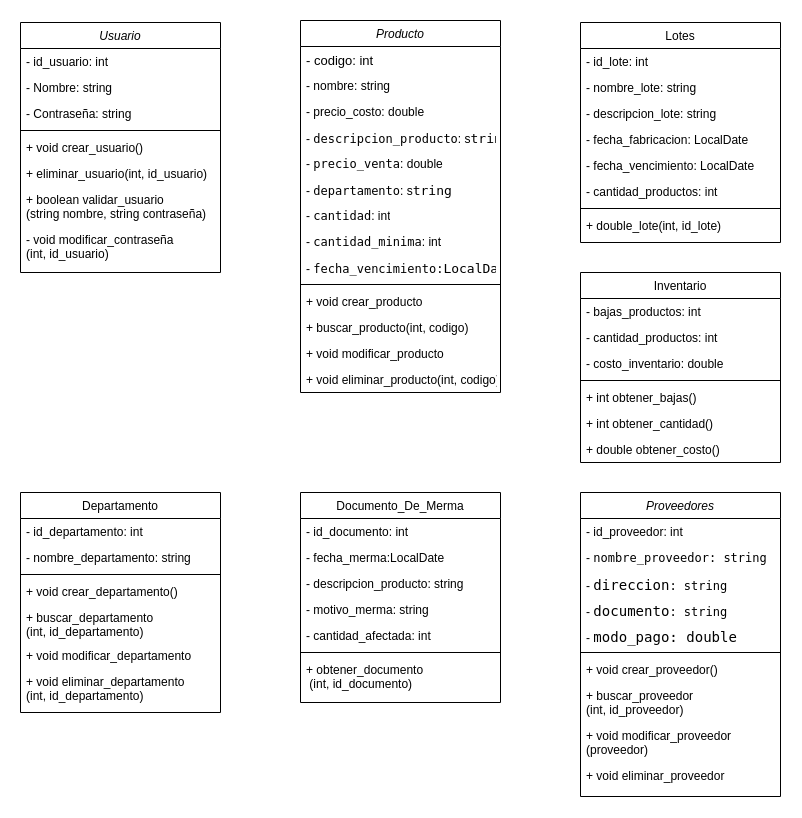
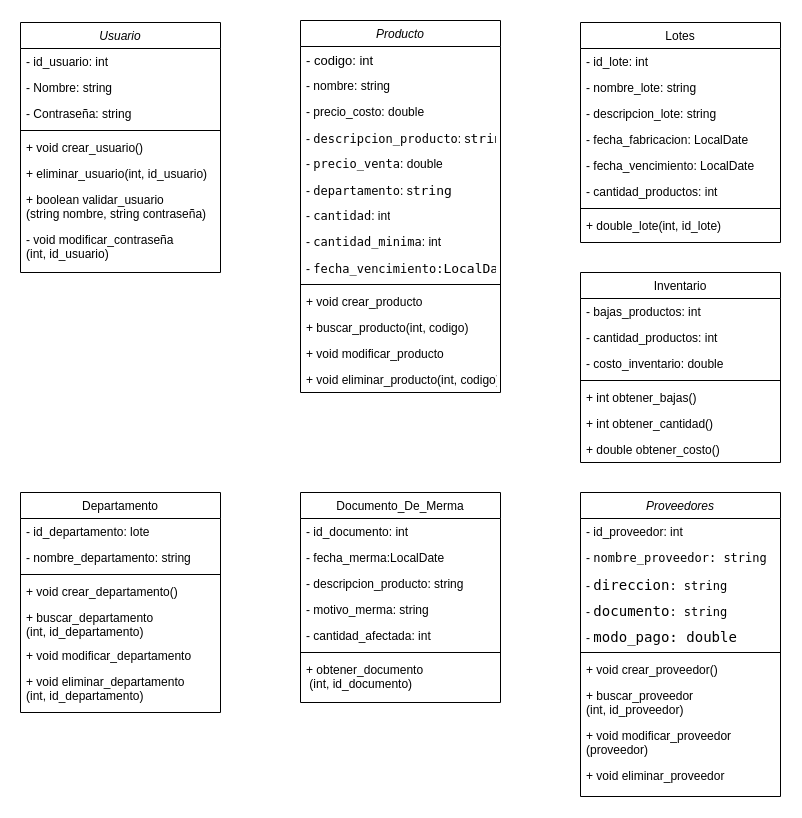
  <mxCell id="0" />
  <mxCell id="1" parent="0" />
  <mxCell id="2" value="Usuario" style="swimlane;fontStyle=2;align=center;verticalAlign=top;childLayout=stackLayout;horizontal=1;startSize=26;horizontalStack=0;resizeParent=1;resizeLast=0;collapsible=1;marginBottom=0;rounded=0;shadow=0;strokeWidth=1;" parent="1" vertex="1"><mxGeometry x="20" y="22" width="200" height="250" as="geometry"><mxRectangle x="230" y="140" width="160" height="26" as="alternateBounds" /></mxGeometry></mxCell>
  <mxCell id="3" value="- id_usuario: int" style="text;align=left;verticalAlign=top;spacingLeft=4;spacingRight=4;overflow=hidden;rotatable=0;points=[[0,0.5],[1,0.5]];portConstraint=eastwest;" parent="2" vertex="1"><mxGeometry y="26" width="200" height="26" as="geometry" /></mxCell>
  <mxCell id="4" value="- Nombre: string" style="text;align=left;verticalAlign=top;spacingLeft=4;spacingRight=4;overflow=hidden;rotatable=0;points=[[0,0.5],[1,0.5]];portConstraint=eastwest;rounded=0;shadow=0;html=0;" parent="2" vertex="1"><mxGeometry y="52" width="200" height="26" as="geometry" /></mxCell>
  <mxCell id="5" value="- Contraseña: string" style="text;align=left;verticalAlign=top;spacingLeft=4;spacingRight=4;overflow=hidden;rotatable=0;points=[[0,0.5],[1,0.5]];portConstraint=eastwest;rounded=0;shadow=0;html=0;" parent="2" vertex="1"><mxGeometry y="78" width="200" height="26" as="geometry" /></mxCell>
  <mxCell id="6" value="" style="line;html=1;strokeWidth=1;align=left;verticalAlign=middle;spacingTop=-1;spacingLeft=3;spacingRight=3;rotatable=0;labelPosition=right;points=[];portConstraint=eastwest;" parent="2" vertex="1"><mxGeometry y="104" width="200" height="8" as="geometry" /></mxCell>
  <mxCell id="7" value="+ void crear_usuario()" style="text;align=left;verticalAlign=top;spacingLeft=4;spacingRight=4;overflow=hidden;rotatable=0;points=[[0,0.5],[1,0.5]];portConstraint=eastwest;" parent="2" vertex="1"><mxGeometry y="112" width="200" height="26" as="geometry" /></mxCell>
  <mxCell id="8" value="+ eliminar_usuario(int, id_usuario)" style="text;align=left;verticalAlign=top;spacingLeft=4;spacingRight=4;overflow=hidden;rotatable=0;points=[[0,0.5],[1,0.5]];portConstraint=eastwest;" parent="2" vertex="1"><mxGeometry y="138" width="200" height="26" as="geometry" /></mxCell>
  <mxCell id="9" value="+ boolean validar_usuario &#10;(string nombre, string contraseña)" style="text;align=left;verticalAlign=top;spacingLeft=4;spacingRight=4;overflow=hidden;rotatable=0;points=[[0,0.5],[1,0.5]];portConstraint=eastwest;" parent="2" vertex="1"><mxGeometry y="164" width="200" height="40" as="geometry" /></mxCell>
  <mxCell id="10" value="- void modificar_contraseña&#10;(int, id_usuario)" style="text;align=left;verticalAlign=top;spacingLeft=4;spacingRight=4;overflow=hidden;rotatable=0;points=[[0,0.5],[1,0.5]];portConstraint=eastwest;" parent="2" vertex="1"><mxGeometry y="204" width="200" height="30" as="geometry" /></mxCell>
  <mxCell id="11" value="Documento_De_Merma" style="swimlane;fontStyle=0;align=center;verticalAlign=top;childLayout=stackLayout;horizontal=1;startSize=26;horizontalStack=0;resizeParent=1;resizeLast=0;collapsible=1;marginBottom=0;rounded=0;shadow=0;strokeWidth=1;" parent="1" vertex="1"><mxGeometry x="300" y="492" width="200" height="210" as="geometry"><mxRectangle x="130" y="380" width="160" height="26" as="alternateBounds" /></mxGeometry></mxCell>
  <mxCell id="12" value="- id_documento: int" style="text;align=left;verticalAlign=top;spacingLeft=4;spacingRight=4;overflow=hidden;rotatable=0;points=[[0,0.5],[1,0.5]];portConstraint=eastwest;" parent="11" vertex="1"><mxGeometry y="26" width="200" height="26" as="geometry" /></mxCell>
  <mxCell id="13" value="- fecha_merma:LocalDate" style="text;align=left;verticalAlign=top;spacingLeft=4;spacingRight=4;overflow=hidden;rotatable=0;points=[[0,0.5],[1,0.5]];portConstraint=eastwest;" parent="11" vertex="1"><mxGeometry y="52" width="200" height="26" as="geometry" /></mxCell>
  <mxCell id="14" value="- descripcion_producto: string" style="text;align=left;verticalAlign=top;spacingLeft=4;spacingRight=4;overflow=hidden;rotatable=0;points=[[0,0.5],[1,0.5]];portConstraint=eastwest;" parent="11" vertex="1"><mxGeometry y="78" width="200" height="26" as="geometry" /></mxCell>
  <mxCell id="15" value="- motivo_merma: string" style="text;align=left;verticalAlign=top;spacingLeft=4;spacingRight=4;overflow=hidden;rotatable=0;points=[[0,0.5],[1,0.5]];portConstraint=eastwest;" parent="11" vertex="1"><mxGeometry y="104" width="200" height="26" as="geometry" /></mxCell>
  <mxCell id="16" value="- cantidad_afectada: int" style="text;align=left;verticalAlign=top;spacingLeft=4;spacingRight=4;overflow=hidden;rotatable=0;points=[[0,0.5],[1,0.5]];portConstraint=eastwest;" parent="11" vertex="1"><mxGeometry y="130" width="200" height="26" as="geometry" /></mxCell>
  <mxCell id="17" value="" style="line;html=1;strokeWidth=1;align=left;verticalAlign=middle;spacingTop=-1;spacingLeft=3;spacingRight=3;rotatable=0;labelPosition=right;points=[];portConstraint=eastwest;" parent="11" vertex="1"><mxGeometry y="156" width="200" height="8" as="geometry" /></mxCell>
  <mxCell id="18" value="+ obtener_documento &#10; (int, id_documento)" style="text;align=left;verticalAlign=top;spacingLeft=4;spacingRight=4;overflow=hidden;rotatable=0;points=[[0,0.5],[1,0.5]];portConstraint=eastwest;fontStyle=0" parent="11" vertex="1"><mxGeometry y="164" width="200" height="46" as="geometry" /></mxCell>
  <mxCell id="19" value="Inventario" style="swimlane;fontStyle=0;align=center;verticalAlign=top;childLayout=stackLayout;horizontal=1;startSize=26;horizontalStack=0;resizeParent=1;resizeLast=0;collapsible=1;marginBottom=0;rounded=0;shadow=0;strokeWidth=1;" parent="1" vertex="1"><mxGeometry x="580" y="272" width="200" height="190" as="geometry"><mxRectangle x="130" y="380" width="160" height="26" as="alternateBounds" /></mxGeometry></mxCell>
  <mxCell id="20" value="- bajas_productos: int" style="text;align=left;verticalAlign=top;spacingLeft=4;spacingRight=4;overflow=hidden;rotatable=0;points=[[0,0.5],[1,0.5]];portConstraint=eastwest;" parent="19" vertex="1"><mxGeometry y="26" width="200" height="26" as="geometry" /></mxCell>
  <mxCell id="21" value="- cantidad_productos: int" style="text;align=left;verticalAlign=top;spacingLeft=4;spacingRight=4;overflow=hidden;rotatable=0;points=[[0,0.5],[1,0.5]];portConstraint=eastwest;" parent="19" vertex="1"><mxGeometry y="52" width="200" height="26" as="geometry" /></mxCell>
  <mxCell id="22" value="- costo_inventario: double" style="text;align=left;verticalAlign=top;spacingLeft=4;spacingRight=4;overflow=hidden;rotatable=0;points=[[0,0.5],[1,0.5]];portConstraint=eastwest;" parent="19" vertex="1"><mxGeometry y="78" width="200" height="26" as="geometry" /></mxCell>
  <mxCell id="23" value="" style="line;html=1;strokeWidth=1;align=left;verticalAlign=middle;spacingTop=-1;spacingLeft=3;spacingRight=3;rotatable=0;labelPosition=right;points=[];portConstraint=eastwest;" parent="19" vertex="1"><mxGeometry y="104" width="200" height="8" as="geometry" /></mxCell>
  <mxCell id="24" value="+ int obtener_bajas()" style="text;align=left;verticalAlign=top;spacingLeft=4;spacingRight=4;overflow=hidden;rotatable=0;points=[[0,0.5],[1,0.5]];portConstraint=eastwest;fontStyle=0" parent="19" vertex="1"><mxGeometry y="112" width="200" height="26" as="geometry" /></mxCell>
  <mxCell id="25" value="+ int obtener_cantidad()" style="text;align=left;verticalAlign=top;spacingLeft=4;spacingRight=4;overflow=hidden;rotatable=0;points=[[0,0.5],[1,0.5]];portConstraint=eastwest;" parent="19" vertex="1"><mxGeometry y="138" width="200" height="26" as="geometry" /></mxCell>
  <mxCell id="26" value="+ double obtener_costo()" style="text;align=left;verticalAlign=top;spacingLeft=4;spacingRight=4;overflow=hidden;rotatable=0;points=[[0,0.5],[1,0.5]];portConstraint=eastwest;" parent="19" vertex="1"><mxGeometry y="164" width="200" height="26" as="geometry" /></mxCell>
  <mxCell id="27" value="Proveedores" style="swimlane;fontStyle=2;align=center;verticalAlign=top;childLayout=stackLayout;horizontal=1;startSize=26;horizontalStack=0;resizeParent=1;resizeLast=0;collapsible=1;marginBottom=0;rounded=0;shadow=0;strokeWidth=1;" parent="1" vertex="1"><mxGeometry x="580" y="492" width="200" height="304" as="geometry"><mxRectangle x="230" y="140" width="160" height="26" as="alternateBounds" /></mxGeometry></mxCell>
  <mxCell id="28" value="- id_proveedor: int" style="text;align=left;verticalAlign=top;spacingLeft=4;spacingRight=4;overflow=hidden;rotatable=0;points=[[0,0.5],[1,0.5]];portConstraint=eastwest;" parent="27" vertex="1"><mxGeometry y="26" width="200" height="26" as="geometry" /></mxCell>
  <mxCell id="29" value="&lt;font style=&quot;font-size: 12px;&quot;&gt;&lt;span style=&quot;text-wrap-mode: nowrap;&quot;&gt;-&amp;nbsp;&lt;/span&gt;&lt;span style=&quot;font-family: monospace; text-align: center;&quot;&gt;nombre_proveedor: string&lt;/span&gt;&lt;/font&gt;" style="text;strokeColor=none;fillColor=none;align=left;verticalAlign=top;spacingLeft=4;spacingRight=4;overflow=hidden;rotatable=0;points=[[0,0.5],[1,0.5]];portConstraint=eastwest;whiteSpace=wrap;html=1;" parent="27" vertex="1"><mxGeometry y="52" width="200" height="26" as="geometry" /></mxCell>
  <mxCell id="30" value="&lt;span style=&quot;text-wrap-mode: nowrap;&quot;&gt;-&amp;nbsp;&lt;/span&gt;&lt;span style=&quot;font-family: monospace; font-size: 14.04px; text-align: center;&quot;&gt;direccion&lt;/span&gt;&lt;span style=&quot;font-family: monospace; text-align: center;&quot;&gt;: string&lt;/span&gt;" style="text;strokeColor=none;fillColor=none;align=left;verticalAlign=top;spacingLeft=4;spacingRight=4;overflow=hidden;rotatable=0;points=[[0,0.5],[1,0.5]];portConstraint=eastwest;whiteSpace=wrap;html=1;" parent="27" vertex="1"><mxGeometry y="78" width="200" height="26" as="geometry" /></mxCell>
  <mxCell id="31" value="&lt;span style=&quot;text-wrap-mode: nowrap;&quot;&gt;-&amp;nbsp;&lt;/span&gt;&lt;span style=&quot;font-family: monospace; font-size: 14.04px; text-align: center;&quot;&gt;documento&lt;/span&gt;&lt;span style=&quot;font-family: monospace; text-align: center;&quot;&gt;: string&lt;/span&gt;" style="text;strokeColor=none;fillColor=none;align=left;verticalAlign=top;spacingLeft=4;spacingRight=4;overflow=hidden;rotatable=0;points=[[0,0.5],[1,0.5]];portConstraint=eastwest;whiteSpace=wrap;html=1;" parent="27" vertex="1"><mxGeometry y="104" width="200" height="26" as="geometry" /></mxCell>
  <mxCell id="32" value="&lt;span style=&quot;text-wrap-mode: nowrap;&quot;&gt;-&amp;nbsp;&lt;/span&gt;&lt;span style=&quot;font-family: monospace; font-size: 14.04px; text-align: center;&quot;&gt;modo_pago: double&lt;/span&gt;" style="text;strokeColor=none;fillColor=none;align=left;verticalAlign=top;spacingLeft=4;spacingRight=4;overflow=hidden;rotatable=0;points=[[0,0.5],[1,0.5]];portConstraint=eastwest;whiteSpace=wrap;html=1;" parent="27" vertex="1"><mxGeometry y="130" width="200" height="26" as="geometry" /></mxCell>
  <mxCell id="33" value="" style="line;html=1;strokeWidth=1;align=left;verticalAlign=middle;spacingTop=-1;spacingLeft=3;spacingRight=3;rotatable=0;labelPosition=right;points=[];portConstraint=eastwest;" parent="27" vertex="1"><mxGeometry y="156" width="200" height="8" as="geometry" /></mxCell>
  <mxCell id="34" value="+ void crear_proveedor()" style="text;align=left;verticalAlign=top;spacingLeft=4;spacingRight=4;overflow=hidden;rotatable=0;points=[[0,0.5],[1,0.5]];portConstraint=eastwest;" parent="27" vertex="1"><mxGeometry y="164" width="200" height="26" as="geometry" /></mxCell>
  <mxCell id="35" value="+ buscar_proveedor&#10;(int, id_proveedor)" style="text;align=left;verticalAlign=top;spacingLeft=4;spacingRight=4;overflow=hidden;rotatable=0;points=[[0,0.5],[1,0.5]];portConstraint=eastwest;" parent="27" vertex="1"><mxGeometry y="190" width="200" height="40" as="geometry" /></mxCell>
  <mxCell id="36" value="+ void modificar_proveedor&#10;(proveedor)" style="text;align=left;verticalAlign=top;spacingLeft=4;spacingRight=4;overflow=hidden;rotatable=0;points=[[0,0.5],[1,0.5]];portConstraint=eastwest;" parent="27" vertex="1"><mxGeometry y="230" width="200" height="40" as="geometry" /></mxCell>
  <mxCell id="37" value="+ void eliminar_proveedor" style="text;align=left;verticalAlign=top;spacingLeft=4;spacingRight=4;overflow=hidden;rotatable=0;points=[[0,0.5],[1,0.5]];portConstraint=eastwest;" parent="27" vertex="1"><mxGeometry y="270" width="200" height="34" as="geometry" /></mxCell>
  <mxCell id="38" value="Producto" style="swimlane;fontStyle=2;align=center;verticalAlign=top;childLayout=stackLayout;horizontal=1;startSize=26;horizontalStack=0;resizeParent=1;resizeLast=0;collapsible=1;marginBottom=0;rounded=0;shadow=0;strokeWidth=1;" parent="1" vertex="1"><mxGeometry x="300" y="20" width="200" height="372" as="geometry"><mxRectangle x="230" y="140" width="160" height="26" as="alternateBounds" /></mxGeometry></mxCell>
  <mxCell id="39" value="- codigo: int" style="text;align=left;verticalAlign=top;spacingLeft=4;spacingRight=4;overflow=hidden;rotatable=0;points=[[0,0.5],[1,0.5]];portConstraint=eastwest;fontSize=13;" parent="38" vertex="1"><mxGeometry y="26" width="200" height="26" as="geometry" /></mxCell>
  <mxCell id="40" value="- nombre: string" style="text;align=left;verticalAlign=top;spacingLeft=4;spacingRight=4;overflow=hidden;rotatable=0;points=[[0,0.5],[1,0.5]];portConstraint=eastwest;rounded=0;shadow=0;html=0;" parent="38" vertex="1"><mxGeometry y="52" width="200" height="26" as="geometry" /></mxCell>
  <mxCell id="41" value="- precio_costo: double" style="text;align=left;verticalAlign=top;spacingLeft=4;spacingRight=4;overflow=hidden;rotatable=0;points=[[0,0.5],[1,0.5]];portConstraint=eastwest;rounded=0;shadow=0;html=0;" parent="38" vertex="1"><mxGeometry y="78" width="200" height="26" as="geometry" /></mxCell>
  <mxCell id="42" value="&lt;span style=&quot;text-wrap-mode: nowrap;&quot;&gt;-&amp;nbsp;&lt;/span&gt;&lt;span style=&quot;font-family: monospace; text-align: center;&quot;&gt;descripcion_producto&lt;/span&gt;&lt;span style=&quot;text-wrap-mode: nowrap;&quot;&gt;: s&lt;/span&gt;&lt;span style=&quot;padding: 0px; margin: 0px; font-family: monospace; font-size: medium; text-align: center;&quot;&gt;tring&lt;/span&gt;" style="text;strokeColor=none;fillColor=none;align=left;verticalAlign=top;spacingLeft=4;spacingRight=4;overflow=hidden;rotatable=0;points=[[0,0.5],[1,0.5]];portConstraint=eastwest;whiteSpace=wrap;html=1;" parent="38" vertex="1"><mxGeometry y="104" width="200" height="26" as="geometry" /></mxCell>
  <mxCell id="43" value="&lt;span style=&quot;text-wrap-mode: nowrap;&quot;&gt;-&amp;nbsp;&lt;/span&gt;&lt;span style=&quot;font-family: monospace; text-align: center;&quot;&gt;precio_venta&lt;/span&gt;&lt;span style=&quot;text-wrap-mode: nowrap;&quot;&gt;: double&lt;/span&gt;" style="text;strokeColor=none;fillColor=none;align=left;verticalAlign=top;spacingLeft=4;spacingRight=4;overflow=hidden;rotatable=0;points=[[0,0.5],[1,0.5]];portConstraint=eastwest;whiteSpace=wrap;html=1;" parent="38" vertex="1"><mxGeometry y="130" width="200" height="26" as="geometry" /></mxCell>
  <mxCell id="44" value="&lt;span style=&quot;text-wrap-mode: nowrap;&quot;&gt;-&amp;nbsp;&lt;/span&gt;&lt;span style=&quot;font-family: monospace; text-align: center;&quot;&gt;departamento&lt;/span&gt;&lt;span style=&quot;text-wrap-mode: nowrap;&quot;&gt;: s&lt;/span&gt;&lt;span style=&quot;padding: 0px; margin: 0px; font-family: monospace; font-size: medium; text-align: center;&quot;&gt;tring&lt;/span&gt;" style="text;strokeColor=none;fillColor=none;align=left;verticalAlign=top;spacingLeft=4;spacingRight=4;overflow=hidden;rotatable=0;points=[[0,0.5],[1,0.5]];portConstraint=eastwest;whiteSpace=wrap;html=1;" parent="38" vertex="1"><mxGeometry y="156" width="200" height="26" as="geometry" /></mxCell>
  <mxCell id="45" value="&lt;span style=&quot;text-wrap-mode: nowrap;&quot;&gt;-&amp;nbsp;&lt;/span&gt;&lt;span style=&quot;font-family: monospace; text-align: center;&quot;&gt;cantidad&lt;/span&gt;&lt;span style=&quot;text-wrap-mode: nowrap;&quot;&gt;: int&lt;/span&gt;" style="text;strokeColor=none;fillColor=none;align=left;verticalAlign=top;spacingLeft=4;spacingRight=4;overflow=hidden;rotatable=0;points=[[0,0.5],[1,0.5]];portConstraint=eastwest;whiteSpace=wrap;html=1;" parent="38" vertex="1"><mxGeometry y="182" width="200" height="26" as="geometry" /></mxCell>
  <mxCell id="46" value="&lt;span style=&quot;text-wrap-mode: nowrap;&quot;&gt;-&amp;nbsp;&lt;/span&gt;&lt;span style=&quot;font-family: monospace; text-align: center;&quot;&gt;cantidad_minima&lt;/span&gt;&lt;span style=&quot;text-wrap-mode: nowrap;&quot;&gt;: int&lt;/span&gt;" style="text;strokeColor=none;fillColor=none;align=left;verticalAlign=top;spacingLeft=4;spacingRight=4;overflow=hidden;rotatable=0;points=[[0,0.5],[1,0.5]];portConstraint=eastwest;whiteSpace=wrap;html=1;" parent="38" vertex="1"><mxGeometry y="208" width="200" height="26" as="geometry" /></mxCell>
  <mxCell id="47" value="&lt;span style=&quot;text-wrap-mode: nowrap;&quot;&gt;-&amp;nbsp;&lt;/span&gt;&lt;span style=&quot;font-family: monospace; text-align: center;&quot;&gt;fecha_vencimiento:&lt;/span&gt;&lt;span style=&quot;font-family: monospace; font-size: medium; text-align: center;&quot;&gt;LocalDate&lt;/span&gt;" style="text;strokeColor=none;fillColor=none;align=left;verticalAlign=top;spacingLeft=4;spacingRight=4;overflow=hidden;rotatable=0;points=[[0,0.5],[1,0.5]];portConstraint=eastwest;whiteSpace=wrap;html=1;" parent="38" vertex="1"><mxGeometry y="234" width="200" height="26" as="geometry" /></mxCell>
  <mxCell id="48" value="" style="line;html=1;strokeWidth=1;align=left;verticalAlign=middle;spacingTop=-1;spacingLeft=3;spacingRight=3;rotatable=0;labelPosition=right;points=[];portConstraint=eastwest;" parent="38" vertex="1"><mxGeometry y="260" width="200" height="8" as="geometry" /></mxCell>
  <mxCell id="49" value="+ void crear_producto" style="text;align=left;verticalAlign=top;spacingLeft=4;spacingRight=4;overflow=hidden;rotatable=0;points=[[0,0.5],[1,0.5]];portConstraint=eastwest;" parent="38" vertex="1"><mxGeometry y="268" width="200" height="26" as="geometry" /></mxCell>
  <mxCell id="50" value="+ buscar_producto(int, codigo)" style="text;align=left;verticalAlign=top;spacingLeft=4;spacingRight=4;overflow=hidden;rotatable=0;points=[[0,0.5],[1,0.5]];portConstraint=eastwest;" parent="38" vertex="1"><mxGeometry y="294" width="200" height="26" as="geometry" /></mxCell>
  <mxCell id="51" value="+ void modificar_producto" style="text;align=left;verticalAlign=top;spacingLeft=4;spacingRight=4;overflow=hidden;rotatable=0;points=[[0,0.5],[1,0.5]];portConstraint=eastwest;" parent="38" vertex="1"><mxGeometry y="320" width="200" height="26" as="geometry" /></mxCell>
  <mxCell id="52" value="+ void eliminar_producto(int, codigo)" style="text;align=left;verticalAlign=top;spacingLeft=4;spacingRight=4;overflow=hidden;rotatable=0;points=[[0,0.5],[1,0.5]];portConstraint=eastwest;" parent="38" vertex="1"><mxGeometry y="346" width="200" height="26" as="geometry" /></mxCell>
  <mxCell id="53" value="Lotes" style="swimlane;fontStyle=0;align=center;verticalAlign=top;childLayout=stackLayout;horizontal=1;startSize=26;horizontalStack=0;resizeParent=1;resizeLast=0;collapsible=1;marginBottom=0;rounded=0;shadow=0;strokeWidth=1;" parent="1" vertex="1"><mxGeometry x="580" y="22" width="200" height="220" as="geometry"><mxRectangle x="130" y="380" width="160" height="26" as="alternateBounds" /></mxGeometry></mxCell>
  <mxCell id="54" value="- id_lote: int" style="text;align=left;verticalAlign=top;spacingLeft=4;spacingRight=4;overflow=hidden;rotatable=0;points=[[0,0.5],[1,0.5]];portConstraint=eastwest;" parent="53" vertex="1"><mxGeometry y="26" width="200" height="26" as="geometry" /></mxCell>
  <mxCell id="55" value="- nombre_lote: string" style="text;align=left;verticalAlign=top;spacingLeft=4;spacingRight=4;overflow=hidden;rotatable=0;points=[[0,0.5],[1,0.5]];portConstraint=eastwest;" parent="53" vertex="1"><mxGeometry y="52" width="200" height="26" as="geometry" /></mxCell>
  <mxCell id="56" value="- descripcion_lote: string" style="text;align=left;verticalAlign=top;spacingLeft=4;spacingRight=4;overflow=hidden;rotatable=0;points=[[0,0.5],[1,0.5]];portConstraint=eastwest;" parent="53" vertex="1"><mxGeometry y="78" width="200" height="26" as="geometry" /></mxCell>
  <mxCell id="57" value="- fecha_fabricacion: LocalDate" style="text;align=left;verticalAlign=top;spacingLeft=4;spacingRight=4;overflow=hidden;rotatable=0;points=[[0,0.5],[1,0.5]];portConstraint=eastwest;" parent="53" vertex="1"><mxGeometry y="104" width="200" height="26" as="geometry" /></mxCell>
  <mxCell id="58" value="- fecha_vencimiento: LocalDate" style="text;align=left;verticalAlign=top;spacingLeft=4;spacingRight=4;overflow=hidden;rotatable=0;points=[[0,0.5],[1,0.5]];portConstraint=eastwest;" parent="53" vertex="1"><mxGeometry y="130" width="200" height="26" as="geometry" /></mxCell>
  <mxCell id="59" value="- cantidad_productos: int" style="text;align=left;verticalAlign=top;spacingLeft=4;spacingRight=4;overflow=hidden;rotatable=0;points=[[0,0.5],[1,0.5]];portConstraint=eastwest;" parent="53" vertex="1"><mxGeometry y="156" width="200" height="26" as="geometry" /></mxCell>
  <mxCell id="60" value="" style="line;html=1;strokeWidth=1;align=left;verticalAlign=middle;spacingTop=-1;spacingLeft=3;spacingRight=3;rotatable=0;labelPosition=right;points=[];portConstraint=eastwest;" parent="53" vertex="1"><mxGeometry y="182" width="200" height="8" as="geometry" /></mxCell>
  <mxCell id="61" value="+ double_lote(int, id_lote)" style="text;align=left;verticalAlign=top;spacingLeft=4;spacingRight=4;overflow=hidden;rotatable=0;points=[[0,0.5],[1,0.5]];portConstraint=eastwest;" parent="53" vertex="1"><mxGeometry y="190" width="200" height="26" as="geometry" /></mxCell>
  <mxCell id="62" value="Departamento" style="swimlane;fontStyle=0;align=center;verticalAlign=top;childLayout=stackLayout;horizontal=1;startSize=26;horizontalStack=0;resizeParent=1;resizeLast=0;collapsible=1;marginBottom=0;rounded=0;shadow=0;strokeWidth=1;" parent="1" vertex="1"><mxGeometry x="20" y="492" width="200" height="220" as="geometry"><mxRectangle x="130" y="380" width="160" height="26" as="alternateBounds" /></mxGeometry></mxCell>
- <mxCell id="63" value="- id_departamento: int" style="text;align=left;verticalAlign=top;spacingLeft=4;spacingRight=4;overflow=hidden;rotatable=0;points=[[0,0.5],[1,0.5]];portConstraint=eastwest;" parent="62" vertex="1"><mxGeometry y="26" width="200" height="26" as="geometry" /></mxCell>
+ <mxCell id="63" value="- id_departamento: lote" style="text;align=left;verticalAlign=top;spacingLeft=4;spacingRight=4;overflow=hidden;rotatable=0;points=[[0,0.5],[1,0.5]];portConstraint=eastwest;" parent="62" vertex="1"><mxGeometry y="26" width="200" height="26" as="geometry" /></mxCell>
  <mxCell id="64" value="- nombre_departamento: string" style="text;align=left;verticalAlign=top;spacingLeft=4;spacingRight=4;overflow=hidden;rotatable=0;points=[[0,0.5],[1,0.5]];portConstraint=eastwest;" parent="62" vertex="1"><mxGeometry y="52" width="200" height="26" as="geometry" /></mxCell>
  <mxCell id="65" value="" style="line;html=1;strokeWidth=1;align=left;verticalAlign=middle;spacingTop=-1;spacingLeft=3;spacingRight=3;rotatable=0;labelPosition=right;points=[];portConstraint=eastwest;" parent="62" vertex="1"><mxGeometry y="78" width="200" height="8" as="geometry" /></mxCell>
  <mxCell id="66" value="+ void crear_departamento()" style="text;align=left;verticalAlign=top;spacingLeft=4;spacingRight=4;overflow=hidden;rotatable=0;points=[[0,0.5],[1,0.5]];portConstraint=eastwest;fontStyle=0" parent="62" vertex="1"><mxGeometry y="86" width="200" height="26" as="geometry" /></mxCell>
  <mxCell id="67" value="+ buscar_departamento&#10;(int, id_departamento)" style="text;align=left;verticalAlign=top;spacingLeft=4;spacingRight=4;overflow=hidden;rotatable=0;points=[[0,0.5],[1,0.5]];portConstraint=eastwest;fontStyle=0" parent="62" vertex="1"><mxGeometry y="112" width="200" height="38" as="geometry" /></mxCell>
  <mxCell id="68" value="+ void modificar_departamento" style="text;align=left;verticalAlign=top;spacingLeft=4;spacingRight=4;overflow=hidden;rotatable=0;points=[[0,0.5],[1,0.5]];portConstraint=eastwest;fontStyle=0" parent="62" vertex="1"><mxGeometry y="150" width="200" height="26" as="geometry" /></mxCell>
  <mxCell id="69" value="+ void eliminar_departamento&#10;(int, id_departamento)" style="text;align=left;verticalAlign=top;spacingLeft=4;spacingRight=4;overflow=hidden;rotatable=0;points=[[0,0.5],[1,0.5]];portConstraint=eastwest;" parent="62" vertex="1"><mxGeometry y="176" width="200" height="44" as="geometry" /></mxCell>
